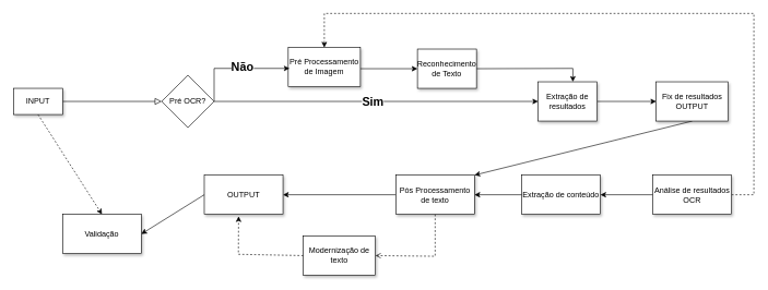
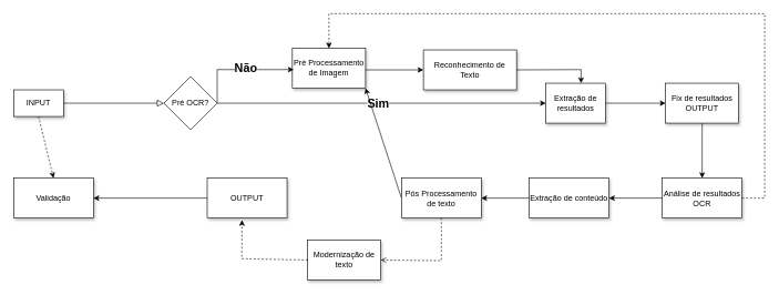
  <mxCell id="0" />
  <mxCell id="1" parent="0" />
  <mxCell id="2" value="" style="rounded=0;html=1;jettySize=auto;orthogonalLoop=1;fontSize=11;endArrow=block;endFill=0;endSize=8;strokeWidth=1;shadow=0;labelBackgroundColor=none;edgeStyle=orthogonalEdgeStyle;exitX=1;exitY=0.5;exitDx=0;exitDy=0;noEdgeStyle=1;orthogonal=1;entryX=0;entryY=0.5;entryDx=0;entryDy=0;" parent="1" source="4" target="10" edge="1"><mxGeometry relative="1" as="geometry"><mxPoint x="160" y="304.97" as="sourcePoint" /><mxPoint x="290" y="305" as="targetPoint" /></mxGeometry></mxCell>
  <mxCell id="3" style="edgeStyle=orthogonalEdgeStyle;rounded=0;orthogonalLoop=1;jettySize=auto;html=1;entryX=0.5;entryY=0;entryDx=0;entryDy=0;dashed=1;noEdgeStyle=1;orthogonal=1;exitX=0.5;exitY=1;exitDx=0;exitDy=0;" parent="1" target="28" edge="1" source="4"><mxGeometry relative="1" as="geometry"><mxPoint x="165.52" y="135" as="sourcePoint" /><mxPoint x="181.037" y="1879" as="targetPoint" /></mxGeometry></mxCell>
  <mxCell id="4" value="INPUT" style="rounded=0;whiteSpace=wrap;html=1;fontSize=12;glass=0;strokeWidth=1;shadow=1;" parent="1" vertex="1"><mxGeometry x="20" y="134.444" width="75" height="40" as="geometry" /></mxCell>
  <mxCell id="5" value="" style="edgeStyle=orthogonalEdgeStyle;rounded=0;orthogonalLoop=1;jettySize=auto;html=1;noEdgeStyle=1;orthogonal=1;entryX=0;entryY=0.5;entryDx=0;entryDy=0;" parent="1" source="6" target="15" edge="1"><mxGeometry relative="1" as="geometry" /></mxCell>
  <mxCell id="6" value="Pré Processamento&lt;br&gt;de Imagem" style="rounded=0;whiteSpace=wrap;html=1;shadow=1;" parent="1" vertex="1"><mxGeometry x="439" y="72" width="110" height="60" as="geometry" /></mxCell>
  <mxCell id="7" style="edgeStyle=orthogonalEdgeStyle;rounded=0;orthogonalLoop=1;jettySize=auto;html=1;noEdgeStyle=1;orthogonal=1;exitX=1;exitY=0.5;exitDx=0;exitDy=0;" parent="1" source="10" edge="1"><mxGeometry relative="1" as="geometry"><Array as="points"><mxPoint x="326" y="104" /></Array><mxPoint x="441" y="104" as="targetPoint" /></mxGeometry></mxCell>
  <mxCell id="8" value="Não" style="edgeLabel;html=1;align=center;verticalAlign=middle;resizable=0;points=[];fontSize=18;fontStyle=1" parent="7" vertex="1" connectable="0"><mxGeometry x="0.128" y="2" relative="1" as="geometry"><mxPoint as="offset" /></mxGeometry></mxCell>
  <mxCell id="9" style="edgeStyle=orthogonalEdgeStyle;rounded=0;orthogonalLoop=1;jettySize=auto;html=1;noEdgeStyle=1;orthogonal=1;entryX=0;entryY=0.5;entryDx=0;entryDy=0;exitX=1;exitY=0.5;exitDx=0;exitDy=0;" parent="1" source="20" target="17" edge="1"><mxGeometry relative="1" as="geometry" /></mxCell>
  <mxCell id="10" value="Pré OCR?" style="rhombus;whiteSpace=wrap;html=1;" parent="1" vertex="1"><mxGeometry x="246" y="114.444" width="80" height="80" as="geometry" /></mxCell>
  <mxCell id="11" value="" style="edgeStyle=orthogonalEdgeStyle;rounded=0;orthogonalLoop=1;jettySize=auto;html=1;noEdgeStyle=1;orthogonal=1;exitX=0;exitY=0.5;exitDx=0;exitDy=0;entryX=1;entryY=0.5;entryDx=0;entryDy=0;" parent="1" source="13" target="23" edge="1"><mxGeometry relative="1" as="geometry" /></mxCell>
  <mxCell id="12" style="edgeStyle=orthogonalEdgeStyle;rounded=0;orthogonalLoop=1;jettySize=auto;html=1;dashed=1;" edge="1" parent="1" source="13" target="6"><mxGeometry relative="1" as="geometry"><Array as="points"><mxPoint x="1149" y="297" /><mxPoint x="1149" y="20" /><mxPoint x="494" y="20" /></Array></mxGeometry></mxCell>
  <mxCell id="13" value="Análise de resultados&lt;br&gt;OCR" style="rounded=0;whiteSpace=wrap;html=1;shadow=1;" parent="1" vertex="1"><mxGeometry x="995" y="267.004" width="120" height="60" as="geometry" /></mxCell>
  <mxCell id="14" style="edgeStyle=orthogonalEdgeStyle;rounded=0;orthogonalLoop=1;jettySize=auto;html=1;exitX=1;exitY=0.5;exitDx=0;exitDy=0;noEdgeStyle=1;orthogonal=1;" parent="1" source="15" target="20" edge="1"><mxGeometry relative="1" as="geometry"><Array as="points"><mxPoint x="873" y="104" /></Array></mxGeometry></mxCell>
- <mxCell id="15" value="Reconhecimento de Texto" style="rounded=0;whiteSpace=wrap;html=1;shadow=1;" parent="1" vertex="1"><mxGeometry x="636" y="74.44" width="90" height="60" as="geometry" /></mxCell>
- <mxCell id="16" value="" style="edgeStyle=orthogonalEdgeStyle;rounded=0;orthogonalLoop=1;jettySize=auto;html=1;noEdgeStyle=1;orthogonal=1;exitX=0.5;exitY=1;exitDx=0;exitDy=0;" parent="1" source="17" edge="1" target="30"><mxGeometry relative="1" as="geometry"><mxPoint x="100" y="1055" as="targetPoint" /></mxGeometry></mxCell>
+ <mxCell id="15" value="Reconhecimento de Texto" style="rounded=0;whiteSpace=wrap;html=1;shadow=1;" parent="1" vertex="1"><mxGeometry x="636" y="74.44" width="140" height="60" as="geometry" /></mxCell>
+ <mxCell id="16" value="" style="edgeStyle=orthogonalEdgeStyle;rounded=0;orthogonalLoop=1;jettySize=auto;html=1;noEdgeStyle=1;orthogonal=1;exitX=0.5;exitY=1;exitDx=0;exitDy=0;entryX=0.5;entryY=0;entryDx=0;entryDy=0;" parent="1" source="17" edge="1" target="13"><mxGeometry relative="1" as="geometry"><mxPoint x="100" y="1055" as="targetPoint" /></mxGeometry></mxCell>
  <mxCell id="17" value="Fix de resultados OUTPUT" style="rounded=0;whiteSpace=wrap;html=1;shadow=1;" parent="1" vertex="1"><mxGeometry x="1000" y="124.444" width="110" height="60" as="geometry" /></mxCell>
  <mxCell id="18" value="" style="edgeStyle=orthogonalEdgeStyle;rounded=0;orthogonalLoop=1;jettySize=auto;html=1;noEdgeStyle=1;orthogonal=1;exitX=1;exitY=0.5;exitDx=0;exitDy=0;entryX=0;entryY=0.5;entryDx=0;entryDy=0;" parent="1" source="10" target="20" edge="1"><mxGeometry relative="1" as="geometry"><mxPoint x="300" y="395" as="sourcePoint" /><mxPoint x="800" y="395" as="targetPoint" /></mxGeometry></mxCell>
  <mxCell id="19" value="Sim" style="edgeLabel;html=1;align=center;verticalAlign=middle;resizable=0;points=[];fontStyle=1;fontSize=18;" parent="18" vertex="1" connectable="0"><mxGeometry x="-0.023" relative="1" as="geometry"><mxPoint as="offset" /></mxGeometry></mxCell>
  <mxCell id="20" value="Extração de resultados" style="rounded=0;whiteSpace=wrap;html=1;shadow=1;" parent="1" vertex="1"><mxGeometry x="820" y="124.444" width="90" height="60" as="geometry" /></mxCell>
  <mxCell id="21" style="edgeStyle=orthogonalEdgeStyle;rounded=0;orthogonalLoop=1;jettySize=auto;html=1;entryX=1;entryY=0.5;entryDx=0;entryDy=0;exitX=0.5;exitY=1;exitDx=0;exitDy=0;dashed=1;noEdgeStyle=1;orthogonal=1;endArrow=open;" parent="1" source="30" target="27" edge="1"><mxGeometry relative="1" as="geometry"><Array as="points"><mxPoint x="663" y="391" /></Array></mxGeometry></mxCell>
- <mxCell id="22" style="edgeStyle=orthogonalEdgeStyle;rounded=0;orthogonalLoop=1;jettySize=auto;html=1;entryX=1;entryY=0.5;entryDx=0;entryDy=0;noEdgeStyle=1;orthogonal=1;exitX=0;exitY=0.5;exitDx=0;exitDy=0;" parent="1" source="30" target="25" edge="1"><mxGeometry relative="1" as="geometry" /></mxCell>
+ <mxCell id="22" style="edgeStyle=orthogonalEdgeStyle;rounded=0;orthogonalLoop=1;jettySize=auto;html=1;noEdgeStyle=1;orthogonal=1;exitX=0;exitY=0.5;exitDx=0;exitDy=0;" parent="1" source="30" target="6" edge="1"><mxGeometry relative="1" as="geometry" /></mxCell>
  <mxCell id="23" value="Extração de conteúdo" style="rounded=0;whiteSpace=wrap;html=1;shadow=1;" parent="1" vertex="1"><mxGeometry x="795" y="267.004" width="120" height="60" as="geometry" /></mxCell>
  <mxCell id="24" style="edgeStyle=orthogonalEdgeStyle;rounded=0;orthogonalLoop=1;jettySize=auto;html=1;noEdgeStyle=1;orthogonal=1;exitX=0;exitY=0.5;exitDx=0;exitDy=0;entryX=1;entryY=0.5;entryDx=0;entryDy=0;" parent="1" source="25" target="28" edge="1"><mxGeometry relative="1" as="geometry" /></mxCell>
  <mxCell id="25" value="OUTPUT" style="rounded=0;whiteSpace=wrap;html=1;shadow=1;" parent="1" vertex="1"><mxGeometry x="311" y="267.009" width="120" height="60" as="geometry" /></mxCell>
  <mxCell id="26" style="edgeStyle=orthogonalEdgeStyle;rounded=0;orthogonalLoop=1;jettySize=auto;html=1;dashed=1;noEdgeStyle=1;orthogonal=1;exitX=0;exitY=0.5;exitDx=0;exitDy=0;entryX=0.436;entryY=1.05;entryDx=0;entryDy=0;entryPerimeter=0;" parent="1" source="27" target="25" edge="1"><mxGeometry relative="1" as="geometry"><Array as="points"><mxPoint x="363" y="388" /></Array></mxGeometry></mxCell>
  <mxCell id="27" value="Modernização de texto" style="rounded=0;whiteSpace=wrap;html=1;shadow=1;" parent="1" vertex="1"><mxGeometry x="462" y="360.004" width="110" height="60" as="geometry" /></mxCell>
- <mxCell id="28" value="Validação" style="rounded=0;whiteSpace=wrap;html=1;shadow=1;" parent="1" vertex="1"><mxGeometry x="95" y="327.009" width="120" height="60" as="geometry" /></mxCell>
+ <mxCell id="28" value="Validação" style="rounded=0;whiteSpace=wrap;html=1;shadow=1;" parent="1" vertex="1"><mxGeometry y="267.009" width="120" height="60" as="geometry" x="20" /></mxCell>
  <mxCell id="29" value="" style="edgeStyle=orthogonalEdgeStyle;rounded=0;orthogonalLoop=1;jettySize=auto;html=1;noEdgeStyle=1;orthogonal=1;exitX=0;exitY=0.5;exitDx=0;exitDy=0;" parent="1" target="30" edge="1" source="23"><mxGeometry relative="1" as="geometry"><mxPoint x="100" y="1275" as="sourcePoint" /><mxPoint x="1310" y="395" as="targetPoint" /></mxGeometry></mxCell>
  <mxCell id="30" value="Pós Processamento&lt;br&gt;de texto" style="rounded=0;whiteSpace=wrap;html=1;shadow=1;" parent="1" vertex="1"><mxGeometry x="603" y="267.004" width="120" height="60" as="geometry" /></mxCell>
